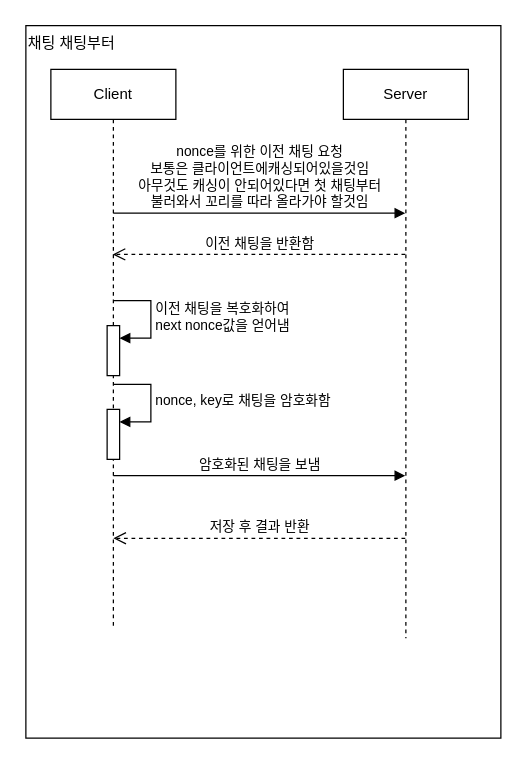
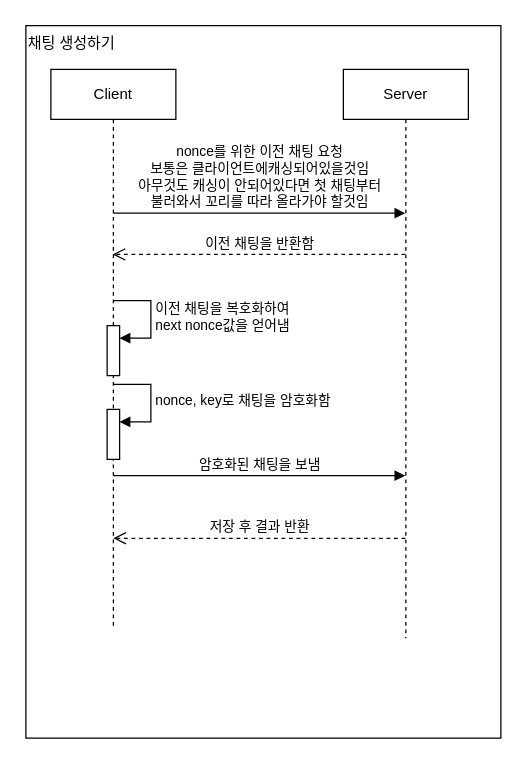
  <mxCell id="0" />
  <mxCell id="1" parent="0" />
- <mxCell id="2" value="채팅 채팅부터" style="rounded=0;whiteSpace=wrap;html=1;verticalAlign=top;align=left;" vertex="1" parent="1"><mxGeometry x="20" y="20" width="380" height="570" as="geometry" /></mxCell>
+ <mxCell id="2" value="채팅 생성하기" style="rounded=0;whiteSpace=wrap;html=1;verticalAlign=top;align=left;" vertex="1" parent="1"><mxGeometry x="20" y="20" width="380" height="570" as="geometry" /></mxCell>
  <mxCell id="3" value="Client" style="shape=umlLifeline;perimeter=lifelinePerimeter;whiteSpace=wrap;html=1;container=1;dropTarget=0;collapsible=0;recursiveResize=0;outlineConnect=0;portConstraint=eastwest;newEdgeStyle={&quot;curved&quot;:0,&quot;rounded&quot;:0};" vertex="1" parent="1"><mxGeometry x="40" y="55" width="100" height="445" as="geometry" /></mxCell>
  <mxCell id="4" value="" style="html=1;points=[[0,0,0,0,5],[0,1,0,0,-5],[1,0,0,0,5],[1,1,0,0,-5]];perimeter=orthogonalPerimeter;outlineConnect=0;targetShapes=umlLifeline;portConstraint=eastwest;newEdgeStyle={&quot;curved&quot;:0,&quot;rounded&quot;:0};" vertex="1" parent="3"><mxGeometry x="45" y="205" width="10" height="40" as="geometry" /></mxCell>
  <mxCell id="5" value="이전 채팅을 복호화하여&lt;div&gt;next nonce값을 얻어냄&lt;/div&gt;" style="html=1;align=left;spacingLeft=2;endArrow=block;rounded=0;edgeStyle=orthogonalEdgeStyle;curved=0;rounded=0;" edge="1" parent="3"><mxGeometry relative="1" as="geometry"><mxPoint x="50" y="185" as="sourcePoint" /><Array as="points"><mxPoint x="80" y="215" /></Array><mxPoint x="55" y="215" as="targetPoint" /></mxGeometry></mxCell>
  <mxCell id="6" value="" style="html=1;points=[[0,0,0,0,5],[0,1,0,0,-5],[1,0,0,0,5],[1,1,0,0,-5]];perimeter=orthogonalPerimeter;outlineConnect=0;targetShapes=umlLifeline;portConstraint=eastwest;newEdgeStyle={&quot;curved&quot;:0,&quot;rounded&quot;:0};" vertex="1" parent="3"><mxGeometry x="45" y="272" width="10" height="40" as="geometry" /></mxCell>
  <mxCell id="7" value="nonce, key로 채팅을 암호화함" style="html=1;align=left;spacingLeft=2;endArrow=block;rounded=0;edgeStyle=orthogonalEdgeStyle;curved=0;rounded=0;" edge="1" target="6" parent="3"><mxGeometry relative="1" as="geometry"><mxPoint x="50" y="252" as="sourcePoint" /><Array as="points"><mxPoint x="80" y="282" /></Array></mxGeometry></mxCell>
  <mxCell id="8" value="Server" style="shape=umlLifeline;perimeter=lifelinePerimeter;whiteSpace=wrap;html=1;container=1;dropTarget=0;collapsible=0;recursiveResize=0;outlineConnect=0;portConstraint=eastwest;newEdgeStyle={&quot;curved&quot;:0,&quot;rounded&quot;:0};" vertex="1" parent="1"><mxGeometry x="274" y="55" width="100" height="455" as="geometry" /></mxCell>
  <mxCell id="9" value="nonce를 위한 이전 채팅 요청&lt;br&gt;보통은 클라이언트에캐싱되어있을것임&lt;br&gt;아무것도 캐싱이 안되어있다면 첫 채팅부터&lt;div&gt;불러와서 꼬리를 따라 올라가야 할것임&lt;/div&gt;" style="html=1;verticalAlign=bottom;endArrow=block;curved=0;rounded=0;" edge="1" parent="1"><mxGeometry width="80" relative="1" as="geometry"><mxPoint x="90" y="170" as="sourcePoint" /><mxPoint x="323.5" y="170" as="targetPoint" /></mxGeometry></mxCell>
  <mxCell id="10" value="이전 채팅을 반환함" style="html=1;verticalAlign=bottom;endArrow=open;dashed=1;endSize=8;curved=0;rounded=0;" edge="1" parent="1"><mxGeometry relative="1" as="geometry"><mxPoint x="323.5" y="203" as="sourcePoint" /><mxPoint x="89.447" y="203" as="targetPoint" /></mxGeometry></mxCell>
  <mxCell id="11" value="암호화된 채팅을 보냄" style="html=1;verticalAlign=bottom;endArrow=block;curved=0;rounded=0;" edge="1" parent="1" target="8"><mxGeometry width="80" relative="1" as="geometry"><mxPoint x="90" y="380" as="sourcePoint" /><mxPoint x="170" y="380" as="targetPoint" /></mxGeometry></mxCell>
  <mxCell id="12" value="저장 후 결과 반환" style="html=1;verticalAlign=bottom;endArrow=open;dashed=1;endSize=8;curved=0;rounded=0;entryX=0.5;entryY=0.843;entryDx=0;entryDy=0;entryPerimeter=0;" edge="1" parent="1" source="8" target="3"><mxGeometry relative="1" as="geometry"><mxPoint x="320" y="430" as="sourcePoint" /><mxPoint x="240" y="430" as="targetPoint" /></mxGeometry></mxCell>
